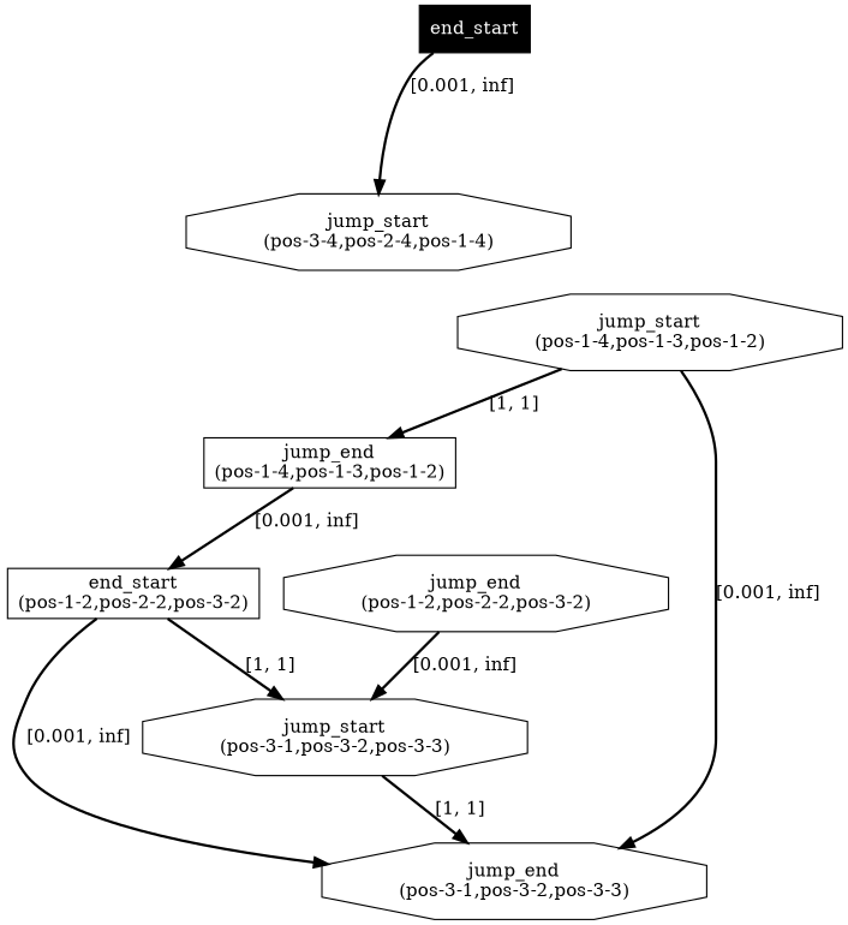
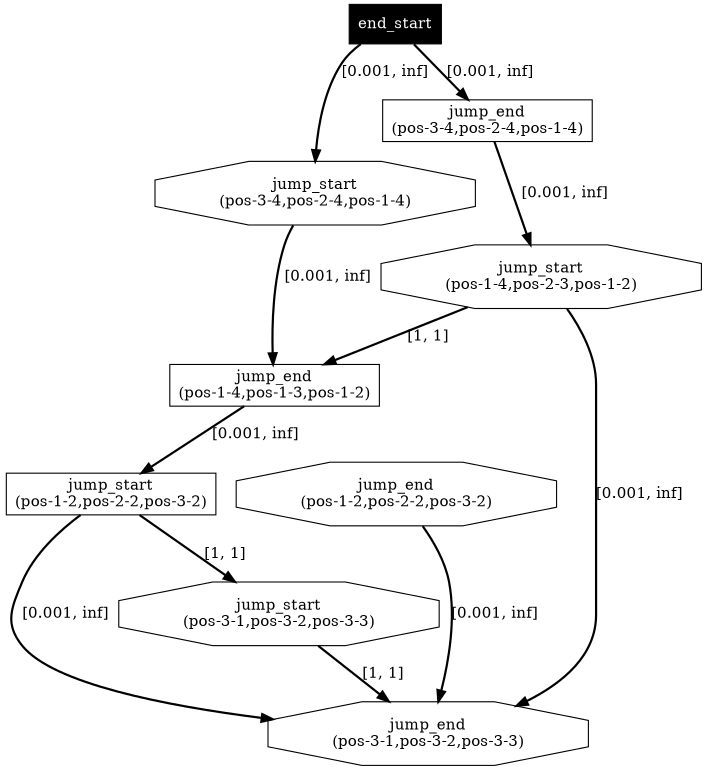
  digraph {
    node [shape=octagon]
    edge [color=black penwidth=2]
    n1 [fillcolor=black fontcolor=white label=end_start shape=box style=filled]
    n2 [label="jump_start\n(pos-3-4,pos-2-4,pos-1-4)"]
+   n3 [label="jump_end\n(pos-3-4,pos-2-4,pos-1-4)" shape=box]
    n4 [label="jump_end\n(pos-1-4,pos-1-3,pos-1-2)" shape=box]
-   n5 [label="jump_start\n(pos-1-4,pos-1-3,pos-1-2)"]
-   n6 [label="end_start\n(pos-1-2,pos-2-2,pos-3-2)" shape=box]
+   n5 [label="jump_start\n(pos-1-4,pos-2-3,pos-1-2)"]
+   n6 [label="jump_start\n(pos-1-2,pos-2-2,pos-3-2)" shape=box]
    n7 [label="jump_end\n(pos-3-1,pos-3-2,pos-3-3)"]
    n8 [label="jump_end\n(pos-1-2,pos-2-2,pos-3-2)"]
    n9 [label="jump_start\n(pos-3-1,pos-3-2,pos-3-3)"]
    n1 -> n2 [label="[0.001, inf]"]
+   n1 -> n3 [label="[0.001, inf]"]
+   n2 -> n4 [label="[0.001, inf]"]
+   n3 -> n5 [label="[0.001, inf]"]
    n4 -> n6 [label="[0.001, inf]"]
    n5 -> n4 [label="[1, 1]"]
    n5 -> n7 [label="[0.001, inf]"]
    n6 -> n7 [label="[0.001, inf]"]
    n6 -> n9 [label="[1, 1]"]
-   n8 -> n9 [label="[0.001, inf]"]
+   n8 -> n7 [label="[0.001, inf]"]
    n9 -> n7 [label="[1, 1]"]
  }
